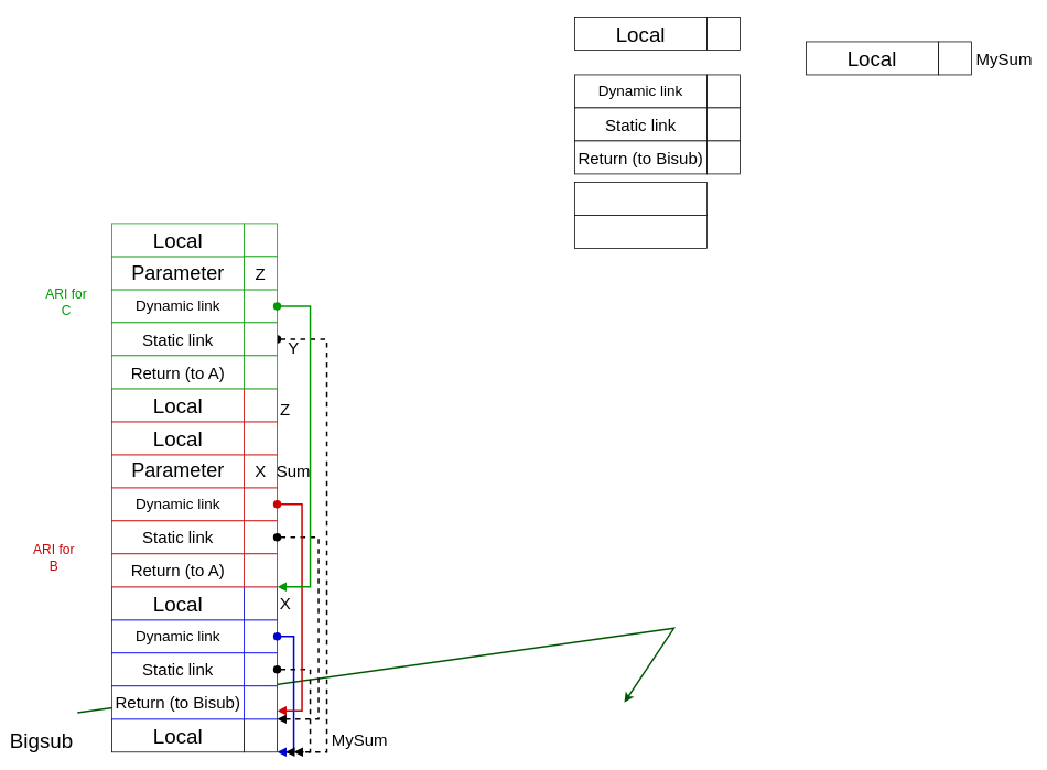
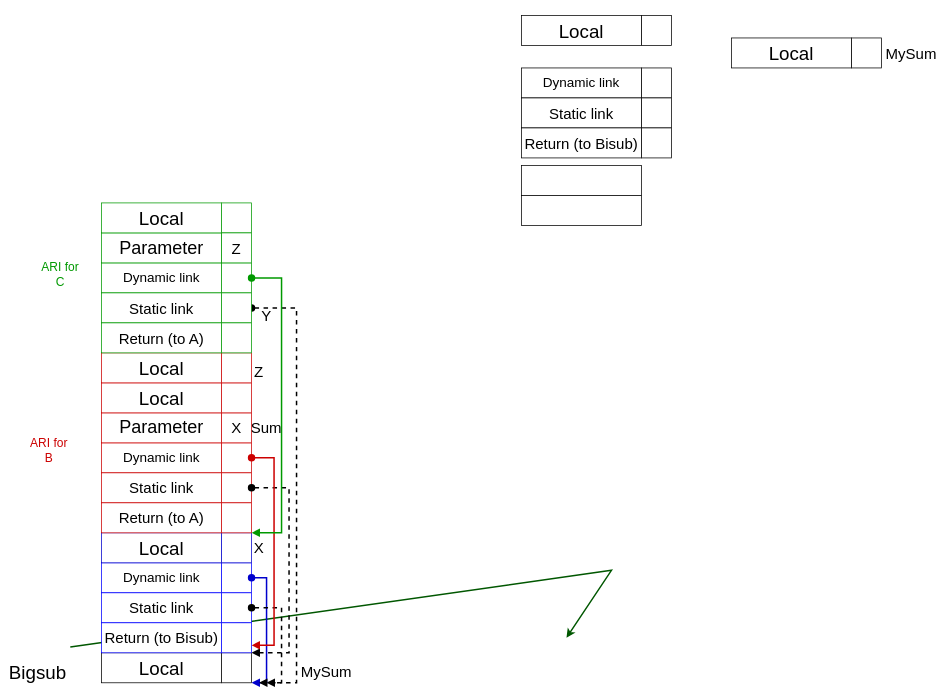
  <mxCell id="0" />
  <mxCell id="1" parent="0" />
  <mxCell id="2" value="" style="html=1;verticalAlign=bottom;startArrow=oval;startFill=1;endArrow=block;startSize=8;curved=0;rounded=0;fontSize=12;dashed=1;exitX=1;exitY=0.5;exitDx=0;exitDy=0;strokeWidth=2;" edge="1" parent="1"><mxGeometry width="60" relative="1" as="geometry"><mxPoint x="335" y="410" as="sourcePoint" /><mxPoint x="355" y="910" as="targetPoint" /><Array as="points"><mxPoint x="395" y="410" /><mxPoint x="395" y="910" /></Array></mxGeometry></mxCell>
  <mxCell id="3" value="" style="endArrow=classic;html=1;rounded=0;strokeWidth=2;fillColor=#008a00;strokeColor=#005700;entryX=0.965;entryY=0.555;entryDx=0;entryDy=0;entryPerimeter=0;exitX=0.978;exitY=0.655;exitDx=0;exitDy=0;exitPerimeter=0;" parent="1" edge="1"><mxGeometry width="50" height="50" relative="1" as="geometry"><mxPoint x="93.24" y="862.4" as="sourcePoint" /><mxPoint x="755" y="850" as="targetPoint" /><Array as="points"><mxPoint x="815" y="760" /></Array></mxGeometry></mxCell>
  <mxCell id="4" value="" style="rounded=0;whiteSpace=wrap;html=1;" vertex="1" parent="1"><mxGeometry x="295" y="870" width="40" height="40" as="geometry" /></mxCell>
  <mxCell id="5" value="&lt;font style=&quot;font-size: 25px;&quot;&gt;Local&lt;/font&gt;" style="rounded=0;whiteSpace=wrap;html=1;" vertex="1" parent="1"><mxGeometry x="135" y="870" width="160" height="40" as="geometry" /></mxCell>
  <mxCell id="6" value="&lt;font style=&quot;font-size: 25px;&quot;&gt;Bigsub&lt;/font&gt;" style="text;strokeColor=none;fillColor=none;html=1;align=center;verticalAlign=middle;whiteSpace=wrap;rounded=0;fontSize=16;" vertex="1" parent="1"><mxGeometry x="20" y="880" width="60" height="30" as="geometry" /></mxCell>
  <mxCell id="7" value="&lt;font style=&quot;font-size: 20px;&quot;&gt;MySum&lt;/font&gt;" style="text;strokeColor=none;fillColor=none;html=1;align=center;verticalAlign=middle;whiteSpace=wrap;rounded=0;fontSize=16;" vertex="1" parent="1"><mxGeometry x="405" y="880" width="60" height="30" as="geometry" /></mxCell>
  <mxCell id="8" value="" style="rounded=0;whiteSpace=wrap;html=1;" vertex="1" parent="1"><mxGeometry x="855" y="20" width="40" height="40" as="geometry" /></mxCell>
  <mxCell id="9" value="&lt;font style=&quot;font-size: 25px;&quot;&gt;Local&lt;/font&gt;" style="rounded=0;whiteSpace=wrap;html=1;" vertex="1" parent="1"><mxGeometry x="695" y="20" width="160" height="40" as="geometry" /></mxCell>
  <mxCell id="10" value="" style="rounded=0;whiteSpace=wrap;html=1;" vertex="1" parent="1"><mxGeometry x="855" y="90" width="40" height="40" as="geometry" /></mxCell>
  <mxCell id="11" value="&lt;font style=&quot;font-size: 18px;&quot;&gt;Dynamic link&lt;/font&gt;" style="rounded=0;whiteSpace=wrap;html=1;" vertex="1" parent="1"><mxGeometry x="695" y="90" width="160" height="40" as="geometry" /></mxCell>
  <mxCell id="12" value="" style="rounded=0;whiteSpace=wrap;html=1;" vertex="1" parent="1"><mxGeometry x="855" y="130" width="40" height="40" as="geometry" /></mxCell>
  <mxCell id="13" value="&lt;font style=&quot;font-size: 20px;&quot;&gt;Static link&lt;/font&gt;" style="rounded=0;whiteSpace=wrap;html=1;" vertex="1" parent="1"><mxGeometry x="695" y="130" width="160" height="40" as="geometry" /></mxCell>
  <mxCell id="14" value="" style="rounded=0;whiteSpace=wrap;html=1;" vertex="1" parent="1"><mxGeometry x="1135" y="50" width="40" height="40" as="geometry" /></mxCell>
  <mxCell id="15" value="&lt;font style=&quot;font-size: 25px;&quot;&gt;Local&lt;/font&gt;" style="rounded=0;whiteSpace=wrap;html=1;" vertex="1" parent="1"><mxGeometry x="975" y="50" width="160" height="40" as="geometry" /></mxCell>
  <mxCell id="16" value="&lt;font style=&quot;font-size: 20px;&quot;&gt;MySum&lt;/font&gt;" style="text;strokeColor=none;fillColor=none;html=1;align=center;verticalAlign=middle;whiteSpace=wrap;rounded=0;fontSize=16;" vertex="1" parent="1"><mxGeometry x="1185" y="55" width="60" height="30" as="geometry" /></mxCell>
  <mxCell id="17" value="" style="rounded=0;whiteSpace=wrap;html=1;" vertex="1" parent="1"><mxGeometry x="855" y="170" width="40" height="40" as="geometry" /></mxCell>
  <mxCell id="18" value="&lt;font style=&quot;font-size: 20px;&quot;&gt;Return (to Bisub)&lt;br&gt;&lt;/font&gt;" style="rounded=0;whiteSpace=wrap;html=1;" vertex="1" parent="1"><mxGeometry x="695" y="170" width="160" height="40" as="geometry" /></mxCell>
  <mxCell id="19" value="" style="rounded=0;whiteSpace=wrap;html=1;strokeColor=#0000FF;" vertex="1" parent="1"><mxGeometry x="295" y="750" width="40" height="40" as="geometry" /></mxCell>
  <mxCell id="20" value="&lt;font style=&quot;font-size: 18px;&quot;&gt;Dynamic link&lt;/font&gt;" style="rounded=0;whiteSpace=wrap;html=1;strokeColor=#0000FF;" vertex="1" parent="1"><mxGeometry x="135" y="750" width="160" height="40" as="geometry" /></mxCell>
  <mxCell id="21" value="" style="rounded=0;whiteSpace=wrap;html=1;strokeColor=#0000FF;" vertex="1" parent="1"><mxGeometry x="295" y="790" width="40" height="40" as="geometry" /></mxCell>
  <mxCell id="22" value="&lt;font style=&quot;font-size: 20px;&quot;&gt;Static link&lt;/font&gt;" style="rounded=0;whiteSpace=wrap;html=1;strokeColor=#0000FF;" vertex="1" parent="1"><mxGeometry x="135" y="790" width="160" height="40" as="geometry" /></mxCell>
  <mxCell id="23" value="" style="rounded=0;whiteSpace=wrap;html=1;strokeColor=#0000FF;" vertex="1" parent="1"><mxGeometry x="295" y="830" width="40" height="40" as="geometry" /></mxCell>
  <mxCell id="24" value="&lt;font style=&quot;font-size: 20px;&quot;&gt;Return (to Bisub)&lt;br&gt;&lt;/font&gt;" style="rounded=0;whiteSpace=wrap;html=1;strokeColor=#0000FF;" vertex="1" parent="1"><mxGeometry x="135" y="830" width="160" height="40" as="geometry" /></mxCell>
  <mxCell id="25" value="" style="rounded=0;whiteSpace=wrap;html=1;strokeColor=#0000CC;" vertex="1" parent="1"><mxGeometry x="295" y="710" width="40" height="40" as="geometry" /></mxCell>
  <mxCell id="26" value="&lt;font style=&quot;font-size: 25px;&quot;&gt;Local&lt;/font&gt;" style="rounded=0;whiteSpace=wrap;html=1;strokeColor=#0000CC;" vertex="1" parent="1"><mxGeometry x="135" y="710" width="160" height="40" as="geometry" /></mxCell>
  <mxCell id="27" value="&lt;font style=&quot;font-size: 20px;&quot;&gt;X&lt;/font&gt;" style="text;strokeColor=none;fillColor=none;html=1;align=center;verticalAlign=middle;whiteSpace=wrap;rounded=0;fontSize=16;" vertex="1" parent="1"><mxGeometry x="335" y="715" width="20" height="30" as="geometry" /></mxCell>
  <mxCell id="28" value="" style="rounded=0;whiteSpace=wrap;html=1;" vertex="1" parent="1"><mxGeometry x="695" y="220" width="160" height="40" as="geometry" /></mxCell>
  <mxCell id="29" value="" style="rounded=0;whiteSpace=wrap;html=1;" vertex="1" parent="1"><mxGeometry x="695" y="260" width="160" height="40" as="geometry" /></mxCell>
  <mxCell id="30" value="" style="html=1;verticalAlign=bottom;startArrow=oval;startFill=1;endArrow=block;startSize=8;curved=0;rounded=0;fontSize=12;exitX=1;exitY=0.5;exitDx=0;exitDy=0;strokeColor=#0000CC;strokeWidth=2;" edge="1" parent="1" source="19"><mxGeometry width="60" relative="1" as="geometry"><mxPoint x="335" y="730" as="sourcePoint" /><mxPoint x="335" y="910" as="targetPoint" /><Array as="points"><mxPoint x="355" y="770" /><mxPoint x="355" y="910" /></Array></mxGeometry></mxCell>
  <mxCell id="31" value="" style="html=1;verticalAlign=bottom;startArrow=oval;startFill=1;endArrow=block;startSize=8;curved=0;rounded=0;fontSize=12;dashed=1;exitX=1;exitY=0.5;exitDx=0;exitDy=0;strokeWidth=2;" edge="1" parent="1" source="21"><mxGeometry width="60" relative="1" as="geometry"><mxPoint x="355" y="810" as="sourcePoint" /><mxPoint x="345" y="910" as="targetPoint" /><Array as="points"><mxPoint x="375" y="810" /><mxPoint x="375" y="910" /></Array></mxGeometry></mxCell>
  <mxCell id="32" value="" style="rounded=0;whiteSpace=wrap;html=1;strokeColor=#CC0000;" vertex="1" parent="1"><mxGeometry x="295" y="590" width="40" height="40" as="geometry" /></mxCell>
  <mxCell id="33" value="&lt;font style=&quot;font-size: 18px;&quot;&gt;Dynamic link&lt;/font&gt;" style="rounded=0;whiteSpace=wrap;html=1;strokeColor=#CC0000;" vertex="1" parent="1"><mxGeometry x="135" y="590" width="160" height="40" as="geometry" /></mxCell>
  <mxCell id="34" value="" style="rounded=0;whiteSpace=wrap;html=1;strokeColor=#CC0000;" vertex="1" parent="1"><mxGeometry x="295" y="630" width="40" height="40" as="geometry" /></mxCell>
  <mxCell id="35" value="&lt;font style=&quot;font-size: 20px;&quot;&gt;Static link&lt;/font&gt;" style="rounded=0;whiteSpace=wrap;html=1;strokeColor=#CC0000;" vertex="1" parent="1"><mxGeometry x="135" y="630" width="160" height="40" as="geometry" /></mxCell>
  <mxCell id="36" value="" style="rounded=0;whiteSpace=wrap;html=1;strokeColor=#CC0000;" vertex="1" parent="1"><mxGeometry x="295" y="670" width="40" height="40" as="geometry" /></mxCell>
  <mxCell id="37" value="&lt;div&gt;&lt;font style=&quot;font-size: 20px;&quot;&gt;Return (to A)&lt;/font&gt;&lt;/div&gt;" style="rounded=0;whiteSpace=wrap;html=1;strokeColor=#CC0000;" vertex="1" parent="1"><mxGeometry x="135" y="670" width="160" height="40" as="geometry" /></mxCell>
- <mxCell id="38" value="&lt;div&gt;&lt;font color=&quot;#cc0000&quot;&gt;ARI for B&lt;br&gt;&lt;/font&gt;&lt;/div&gt;" style="text;strokeColor=none;fillColor=none;html=1;align=center;verticalAlign=middle;whiteSpace=wrap;rounded=0;fontSize=16;" vertex="1" parent="1"><mxGeometry x="35" y="660" width="60" height="30" as="geometry" /></mxCell>
+ <mxCell id="38" value="&lt;div&gt;&lt;font color=&quot;#cc0000&quot;&gt;ARI for B&lt;br&gt;&lt;/font&gt;&lt;/div&gt;" style="text;strokeColor=none;fillColor=none;html=1;align=center;verticalAlign=middle;whiteSpace=wrap;rounded=0;fontSize=16;" vertex="1" parent="1"><mxGeometry x="35" y="585" width="60" height="30" as="geometry" /></mxCell>
  <mxCell id="39" value="" style="rounded=0;whiteSpace=wrap;html=1;strokeColor=#CC0000;" vertex="1" parent="1"><mxGeometry x="295" y="550" width="40" height="40" as="geometry" /></mxCell>
  <mxCell id="40" value="&lt;font style=&quot;font-size: 24px;&quot;&gt;Parameter&lt;/font&gt;" style="rounded=0;whiteSpace=wrap;html=1;strokeColor=#CC0000;" vertex="1" parent="1"><mxGeometry x="135" y="550" width="160" height="40" as="geometry" /></mxCell>
  <mxCell id="41" value="&lt;font style=&quot;font-size: 20px;&quot;&gt;X&lt;/font&gt;" style="text;strokeColor=none;fillColor=none;html=1;align=center;verticalAlign=middle;whiteSpace=wrap;rounded=0;fontSize=16;" vertex="1" parent="1"><mxGeometry x="305" y="555" width="20" height="30" as="geometry" /></mxCell>
  <mxCell id="42" value="" style="html=1;verticalAlign=bottom;startArrow=oval;startFill=1;endArrow=block;startSize=8;curved=0;rounded=0;fontSize=12;dashed=1;exitX=1;exitY=0.5;exitDx=0;exitDy=0;entryX=1;entryY=1;entryDx=0;entryDy=0;strokeWidth=2;" edge="1" parent="1" source="34" target="23"><mxGeometry width="60" relative="1" as="geometry"><mxPoint x="345" y="820" as="sourcePoint" /><mxPoint x="345" y="870" as="targetPoint" /><Array as="points"><mxPoint x="385" y="650" /><mxPoint x="385" y="870" /></Array></mxGeometry></mxCell>
  <mxCell id="43" value="" style="html=1;verticalAlign=bottom;startArrow=oval;startFill=1;endArrow=block;startSize=8;curved=0;rounded=0;fontSize=12;exitX=1;exitY=0.5;exitDx=0;exitDy=0;entryX=1;entryY=0.75;entryDx=0;entryDy=0;strokeColor=#CC0000;strokeWidth=2;" edge="1" parent="1" source="32" target="23"><mxGeometry width="60" relative="1" as="geometry"><mxPoint x="345" y="780" as="sourcePoint" /><mxPoint x="345" y="920" as="targetPoint" /><Array as="points"><mxPoint x="365" y="610" /><mxPoint x="365" y="860" /></Array></mxGeometry></mxCell>
  <mxCell id="44" value="&lt;font style=&quot;font-size: 20px;&quot;&gt;Sum&lt;/font&gt;" style="text;strokeColor=none;fillColor=none;html=1;align=center;verticalAlign=middle;whiteSpace=wrap;rounded=0;fontSize=16;" vertex="1" parent="1"><mxGeometry x="325" y="555" width="60" height="30" as="geometry" /></mxCell>
  <mxCell id="45" value="" style="rounded=0;whiteSpace=wrap;html=1;strokeColor=#CC0000;" vertex="1" parent="1"><mxGeometry x="295" y="510" width="40" height="40" as="geometry" /></mxCell>
  <mxCell id="46" value="&lt;font style=&quot;font-size: 25px;&quot;&gt;Local&lt;/font&gt;" style="rounded=0;whiteSpace=wrap;html=1;strokeColor=#CC0000;" vertex="1" parent="1"><mxGeometry x="135" y="510" width="160" height="40" as="geometry" /></mxCell>
  <mxCell id="47" value="" style="rounded=0;whiteSpace=wrap;html=1;strokeColor=#CC0000;" vertex="1" parent="1"><mxGeometry x="295" y="470" width="40" height="40" as="geometry" /></mxCell>
  <mxCell id="48" value="&lt;font style=&quot;font-size: 25px;&quot;&gt;Local&lt;/font&gt;" style="rounded=0;whiteSpace=wrap;html=1;strokeColor=#CC0000;" vertex="1" parent="1"><mxGeometry x="135" y="470" width="160" height="40" as="geometry" /></mxCell>
  <mxCell id="49" value="&lt;font style=&quot;font-size: 20px;&quot;&gt;Y&lt;/font&gt;" style="text;strokeColor=none;fillColor=none;html=1;align=center;verticalAlign=middle;whiteSpace=wrap;rounded=0;fontSize=16;" vertex="1" parent="1"><mxGeometry x="345" y="405" width="20" height="30" as="geometry" /></mxCell>
  <mxCell id="50" value="" style="rounded=0;whiteSpace=wrap;html=1;strokeColor=#009900;" vertex="1" parent="1"><mxGeometry x="295" y="350" width="40" height="40" as="geometry" /></mxCell>
  <mxCell id="51" value="&lt;font style=&quot;font-size: 18px;&quot;&gt;Dynamic link&lt;/font&gt;" style="rounded=0;whiteSpace=wrap;html=1;strokeColor=#009900;" vertex="1" parent="1"><mxGeometry x="135" y="350" width="160" height="40" as="geometry" /></mxCell>
  <mxCell id="52" value="" style="rounded=0;whiteSpace=wrap;html=1;strokeColor=#009900;" vertex="1" parent="1"><mxGeometry x="295" y="390" width="40" height="40" as="geometry" /></mxCell>
  <mxCell id="53" value="&lt;font style=&quot;font-size: 20px;&quot;&gt;Static link&lt;/font&gt;" style="rounded=0;whiteSpace=wrap;html=1;strokeColor=#009900;" vertex="1" parent="1"><mxGeometry x="135" y="390" width="160" height="40" as="geometry" /></mxCell>
  <mxCell id="54" value="" style="rounded=0;whiteSpace=wrap;html=1;strokeColor=#009900;" vertex="1" parent="1"><mxGeometry x="295" y="430" width="40" height="40" as="geometry" /></mxCell>
  <mxCell id="55" value="&lt;div&gt;&lt;font style=&quot;font-size: 20px;&quot;&gt;Return (to A)&lt;/font&gt;&lt;/div&gt;" style="rounded=0;whiteSpace=wrap;html=1;strokeColor=#009900;" vertex="1" parent="1"><mxGeometry x="135" y="430" width="160" height="40" as="geometry" /></mxCell>
  <mxCell id="56" value="&lt;font style=&quot;font-size: 24px;&quot;&gt;Parameter&lt;/font&gt;" style="rounded=0;whiteSpace=wrap;html=1;strokeColor=#009900;" vertex="1" parent="1"><mxGeometry x="135" y="310" width="160" height="40" as="geometry" /></mxCell>
  <mxCell id="57" value="" style="rounded=0;whiteSpace=wrap;html=1;strokeColor=#009900;" vertex="1" parent="1"><mxGeometry x="295" y="270" width="40" height="40" as="geometry" /></mxCell>
  <mxCell id="58" value="&lt;font style=&quot;font-size: 25px;&quot;&gt;Local&lt;/font&gt;" style="rounded=0;whiteSpace=wrap;html=1;strokeColor=#009900;" vertex="1" parent="1"><mxGeometry x="135" y="270" width="160" height="40" as="geometry" /></mxCell>
  <mxCell id="59" value="&lt;font style=&quot;font-size: 20px;&quot;&gt;Z&lt;/font&gt;" style="text;strokeColor=none;fillColor=none;html=1;align=center;verticalAlign=middle;whiteSpace=wrap;rounded=0;fontSize=16;" vertex="1" parent="1"><mxGeometry x="335" y="480" width="20" height="30" as="geometry" /></mxCell>
  <mxCell id="60" value="" style="rounded=0;whiteSpace=wrap;html=1;strokeColor=#009900;" vertex="1" parent="1"><mxGeometry x="295" y="310" width="40" height="40" as="geometry" /></mxCell>
  <mxCell id="61" value="&lt;font style=&quot;font-size: 20px;&quot;&gt;Z&lt;/font&gt;" style="text;strokeColor=none;fillColor=none;html=1;align=center;verticalAlign=middle;whiteSpace=wrap;rounded=0;fontSize=16;" vertex="1" parent="1"><mxGeometry x="305" y="315" width="20" height="30" as="geometry" /></mxCell>
  <mxCell id="62" value="" style="html=1;verticalAlign=bottom;startArrow=oval;startFill=1;endArrow=block;startSize=8;curved=0;rounded=0;fontSize=12;exitX=1;exitY=0.5;exitDx=0;exitDy=0;entryX=1;entryY=1;entryDx=0;entryDy=0;strokeColor=#009900;strokeWidth=2;" edge="1" parent="1" target="36"><mxGeometry width="60" relative="1" as="geometry"><mxPoint x="335" y="370" as="sourcePoint" /><mxPoint x="335" y="620" as="targetPoint" /><Array as="points"><mxPoint x="375" y="370" /><mxPoint x="375" y="710" /></Array></mxGeometry></mxCell>
  <mxCell id="63" value="&lt;div&gt;&lt;font color=&quot;#009900&quot;&gt;ARI for C&lt;br&gt;&lt;/font&gt;&lt;/div&gt;" style="text;strokeColor=none;fillColor=none;html=1;align=center;verticalAlign=middle;whiteSpace=wrap;rounded=0;fontSize=16;" vertex="1" parent="1"><mxGeometry x="50" y="350" width="60" height="30" as="geometry" /></mxCell>
